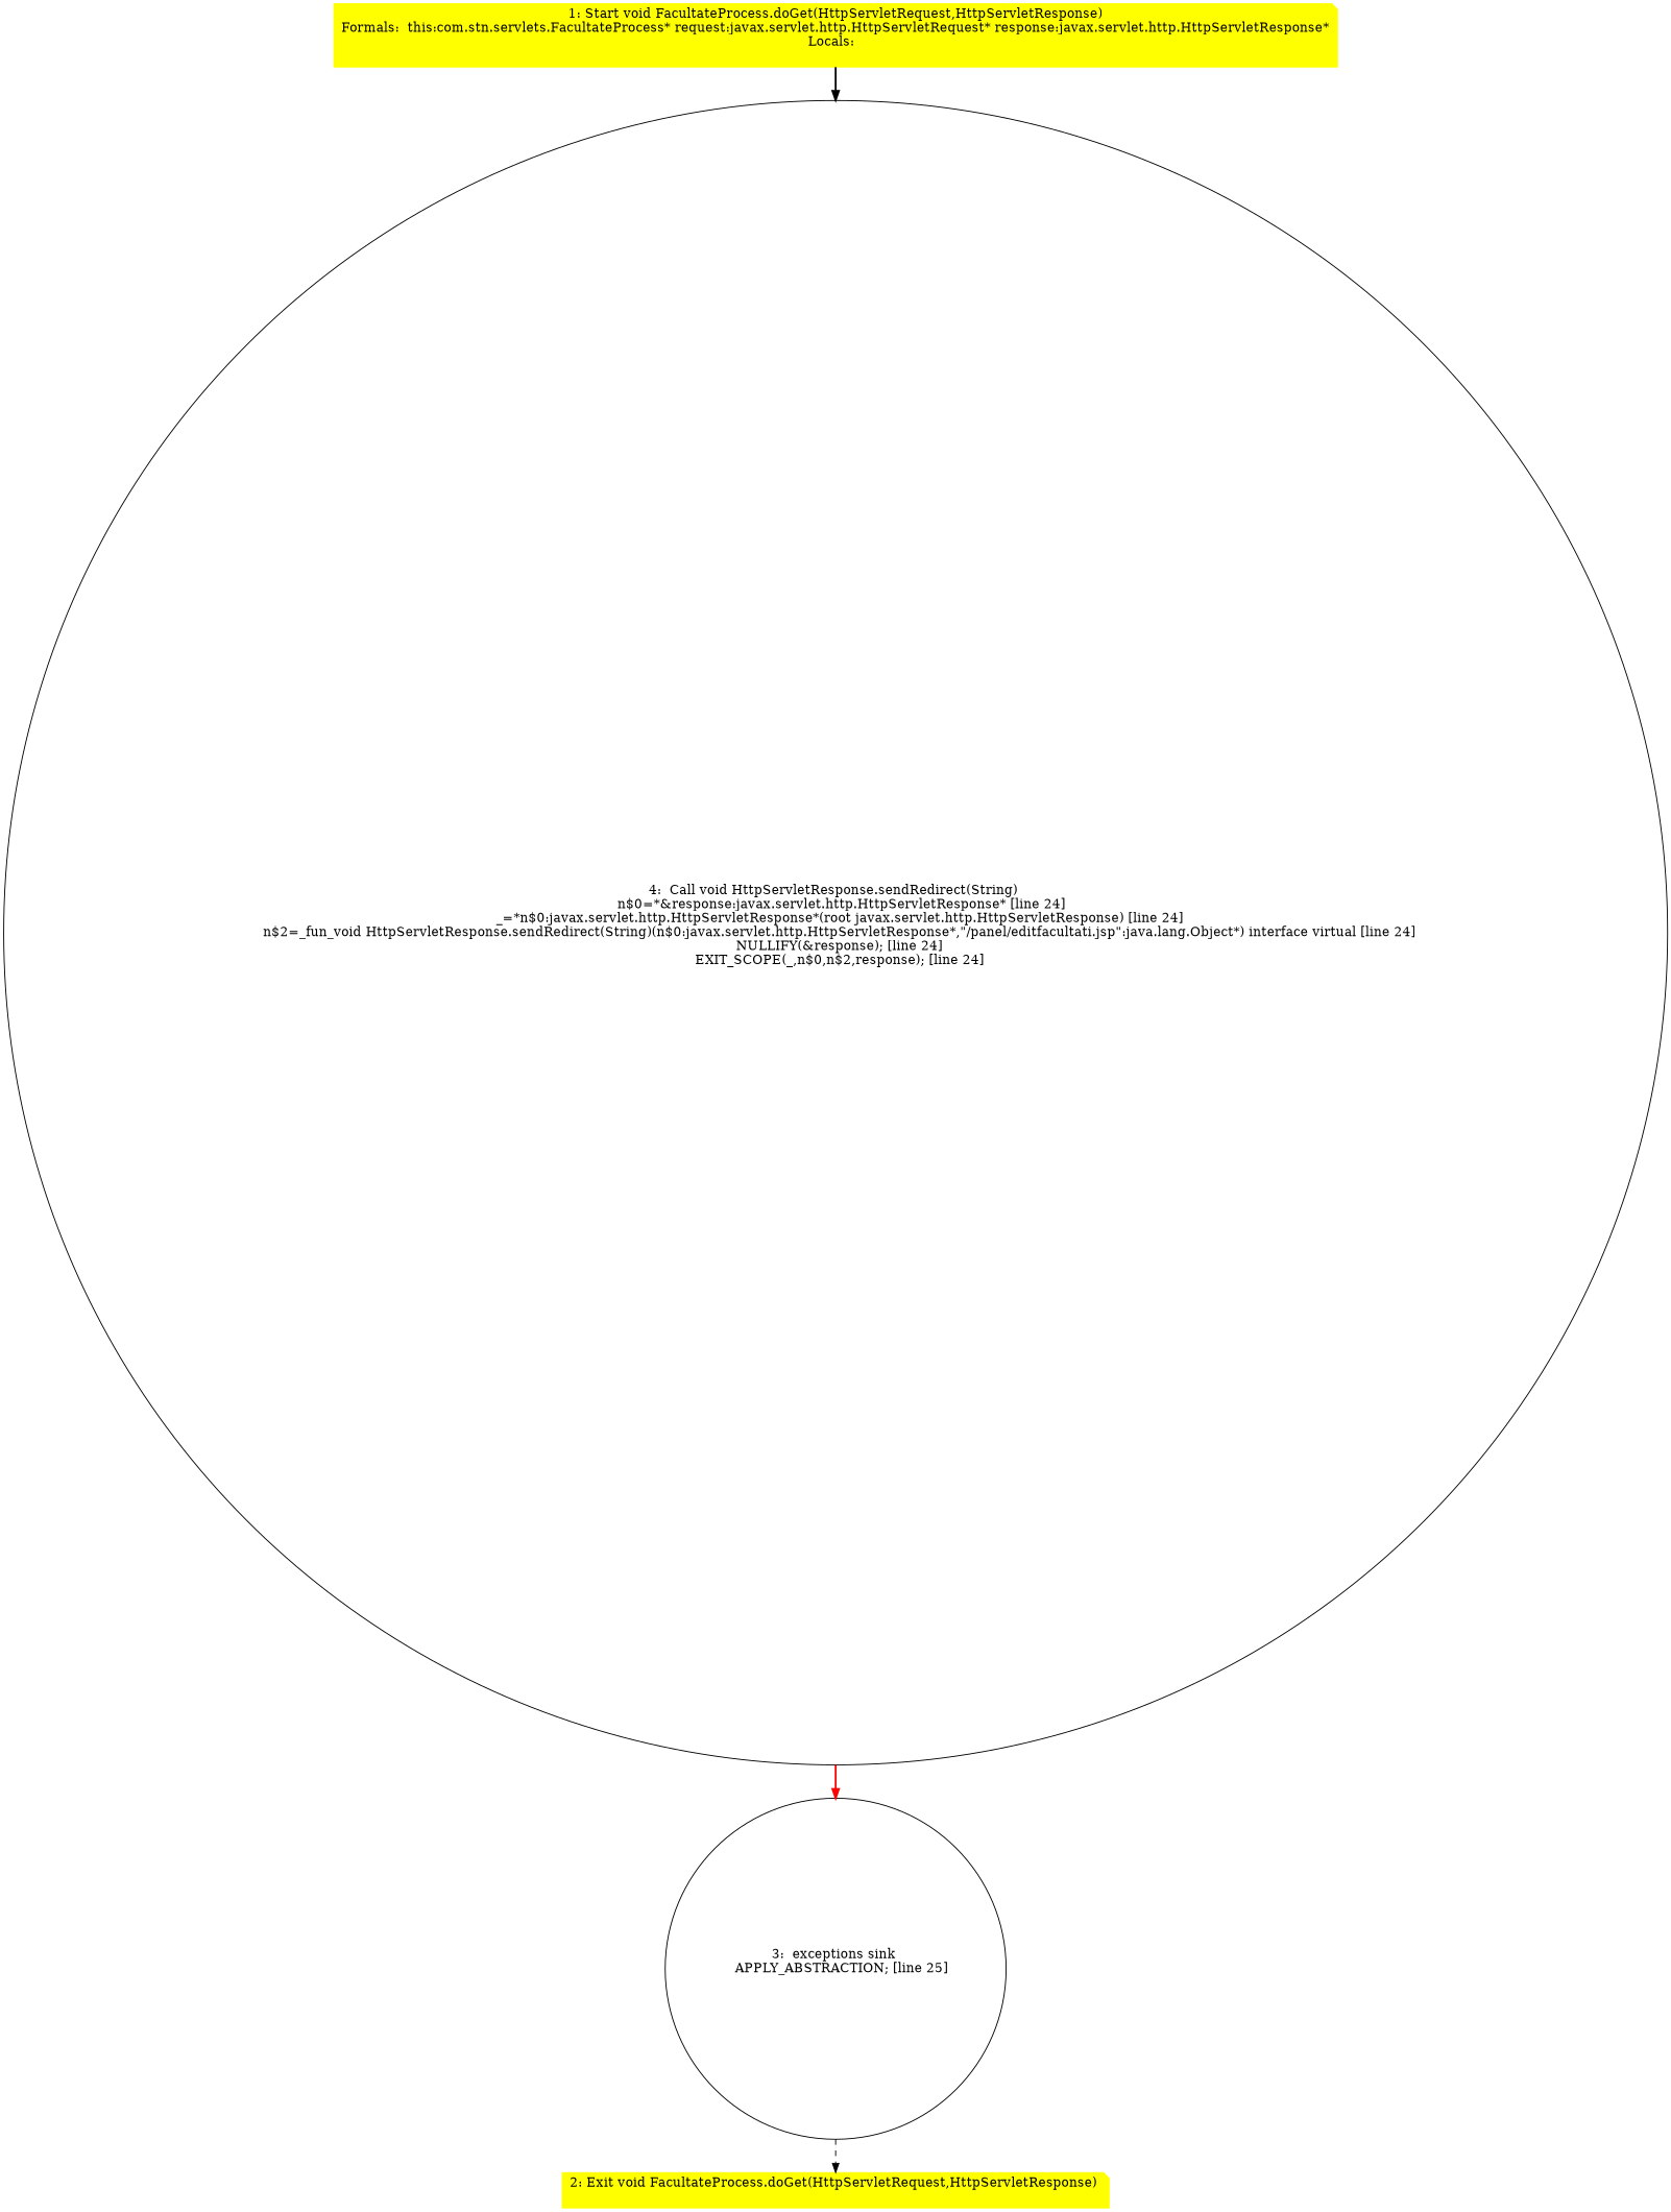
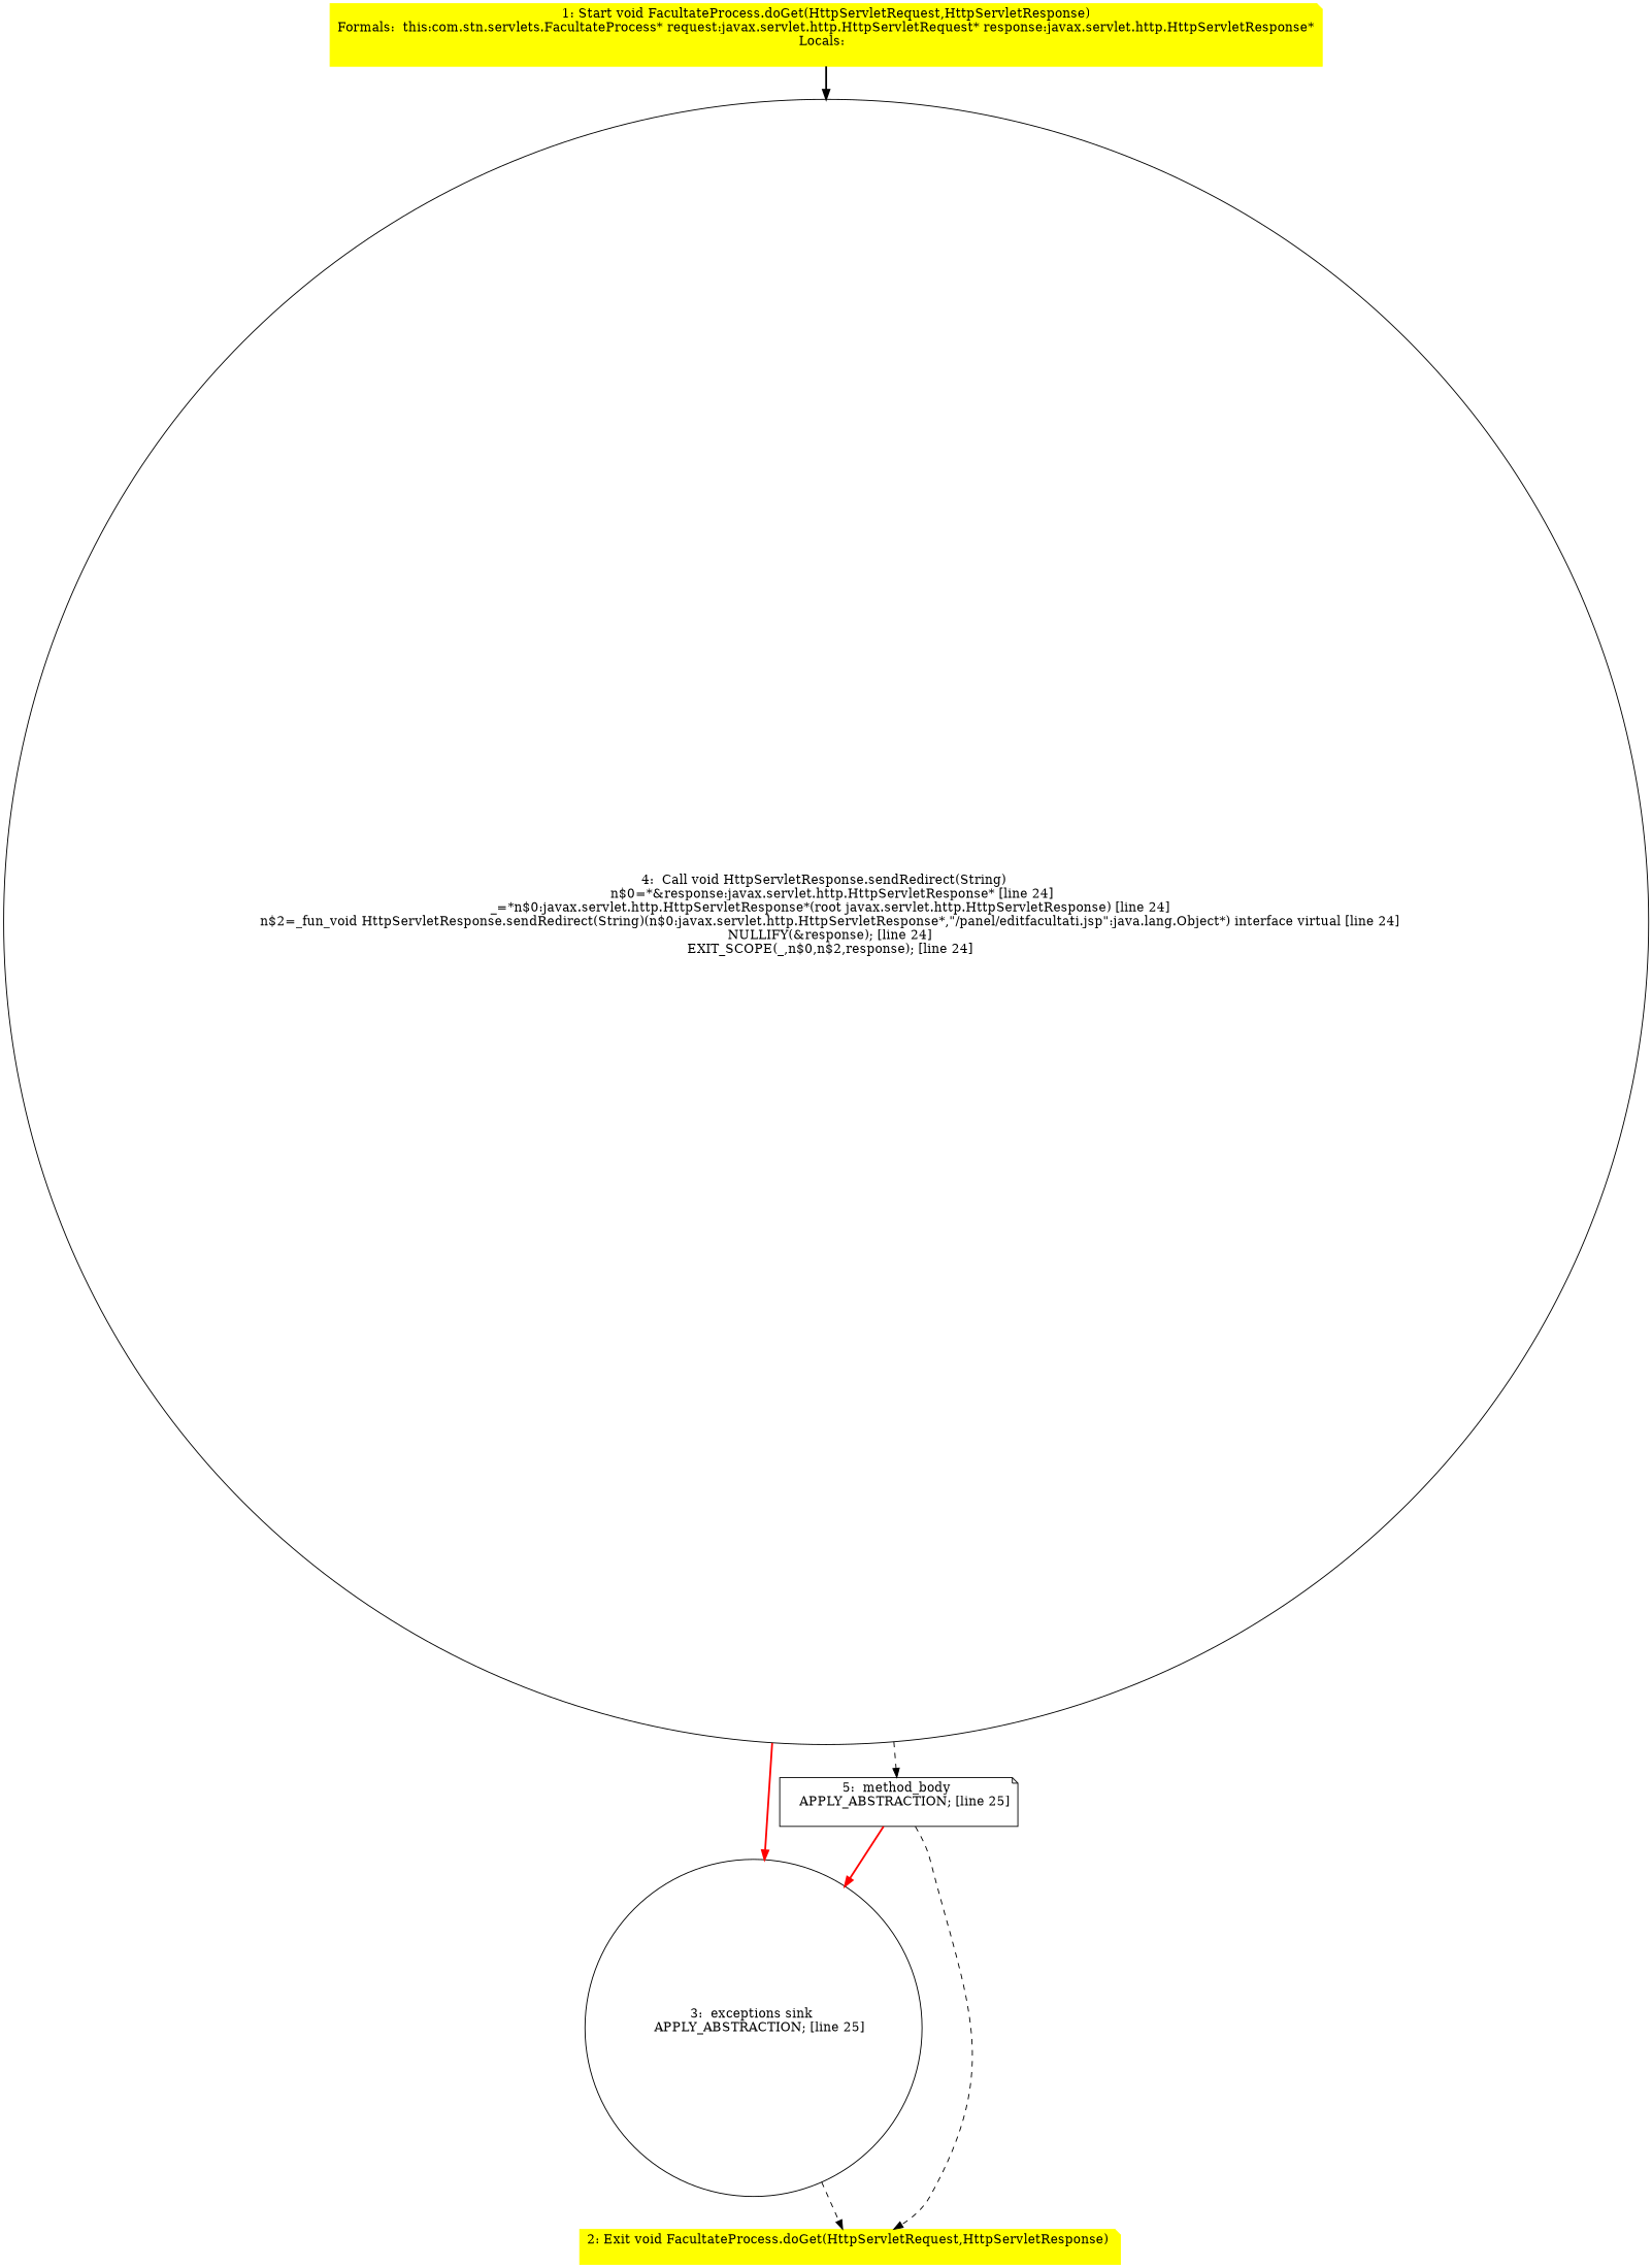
  digraph {
    node [shape=note]
    edge [style=bold]
    n1 [color=yellow label="1: Start void FacultateProcess.doGet(HttpServletRequest,HttpServletResponse)\nFormals:  this:com.stn.servlets.FacultateProcess* request:javax.servlet.http.HttpServletRequest* response:javax.servlet.http.HttpServletResponse*\nLocals:  \n  " style=filled]
    n2 [label="4:  Call void HttpServletResponse.sendRedirect(String) \n   n$0=*&response:javax.servlet.http.HttpServletResponse* [line 24]\n  _=*n$0:javax.servlet.http.HttpServletResponse*(root javax.servlet.http.HttpServletResponse) [line 24]\n  n$2=_fun_void HttpServletResponse.sendRedirect(String)(n$0:javax.servlet.http.HttpServletResponse*,\"/panel/editfacultati.jsp\":java.lang.Object*) interface virtual [line 24]\n  NULLIFY(&response); [line 24]\n  EXIT_SCOPE(_,n$0,n$2,response); [line 24]\n " shape=circle]
    n3 [label="3:  exceptions sink \n   APPLY_ABSTRACTION; [line 25]\n " shape=circle]
+   n4 [label="5:  method_body \n   APPLY_ABSTRACTION; [line 25]\n "]
    n5 [color=yellow label="2: Exit void FacultateProcess.doGet(HttpServletRequest,HttpServletResponse) \n  " style=filled]
    n1 -> n2
    n2 -> n3 [color=red]
+   n2 -> n4 [style=dashed]
    n3 -> n5 [style=dashed]
+   n4 -> n3 [color=red]
+   n4 -> n5 [style=dashed]
  }
